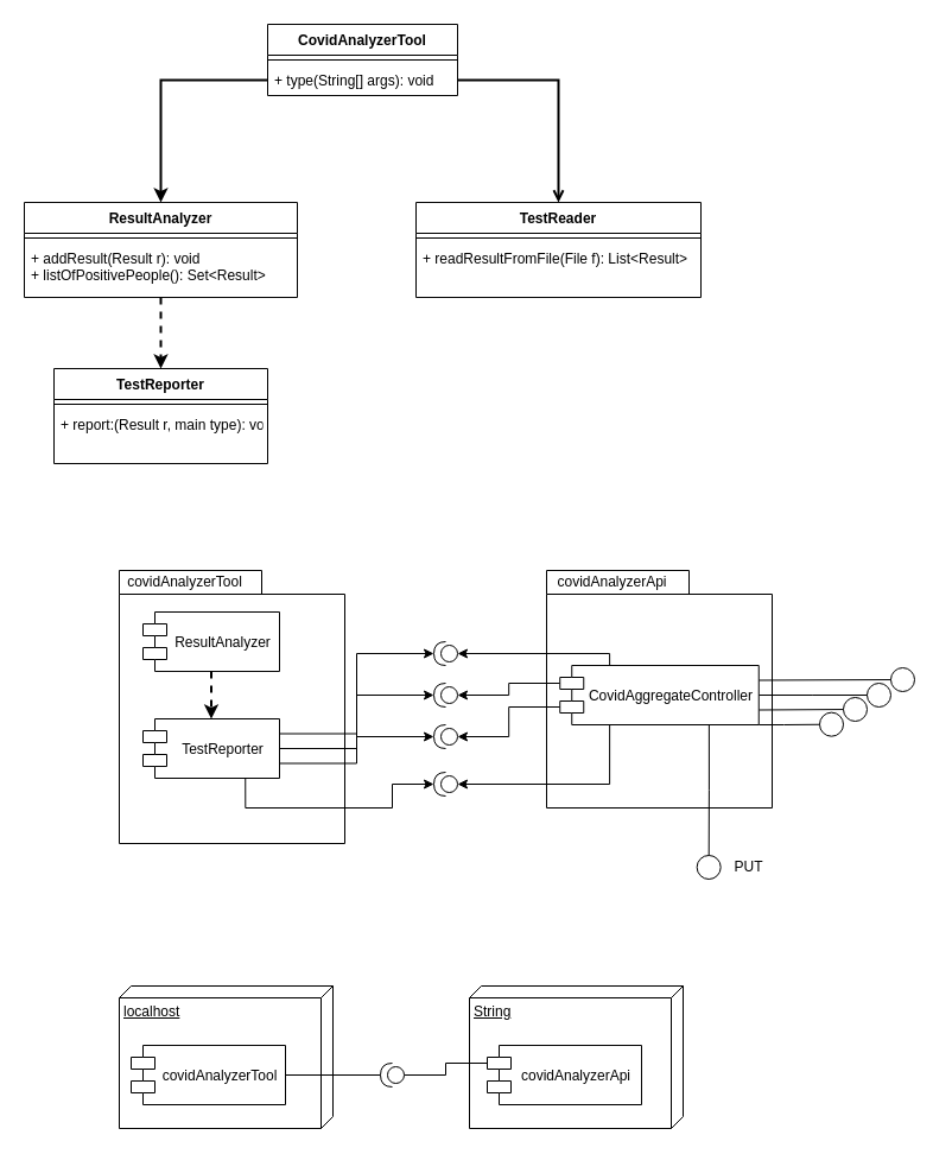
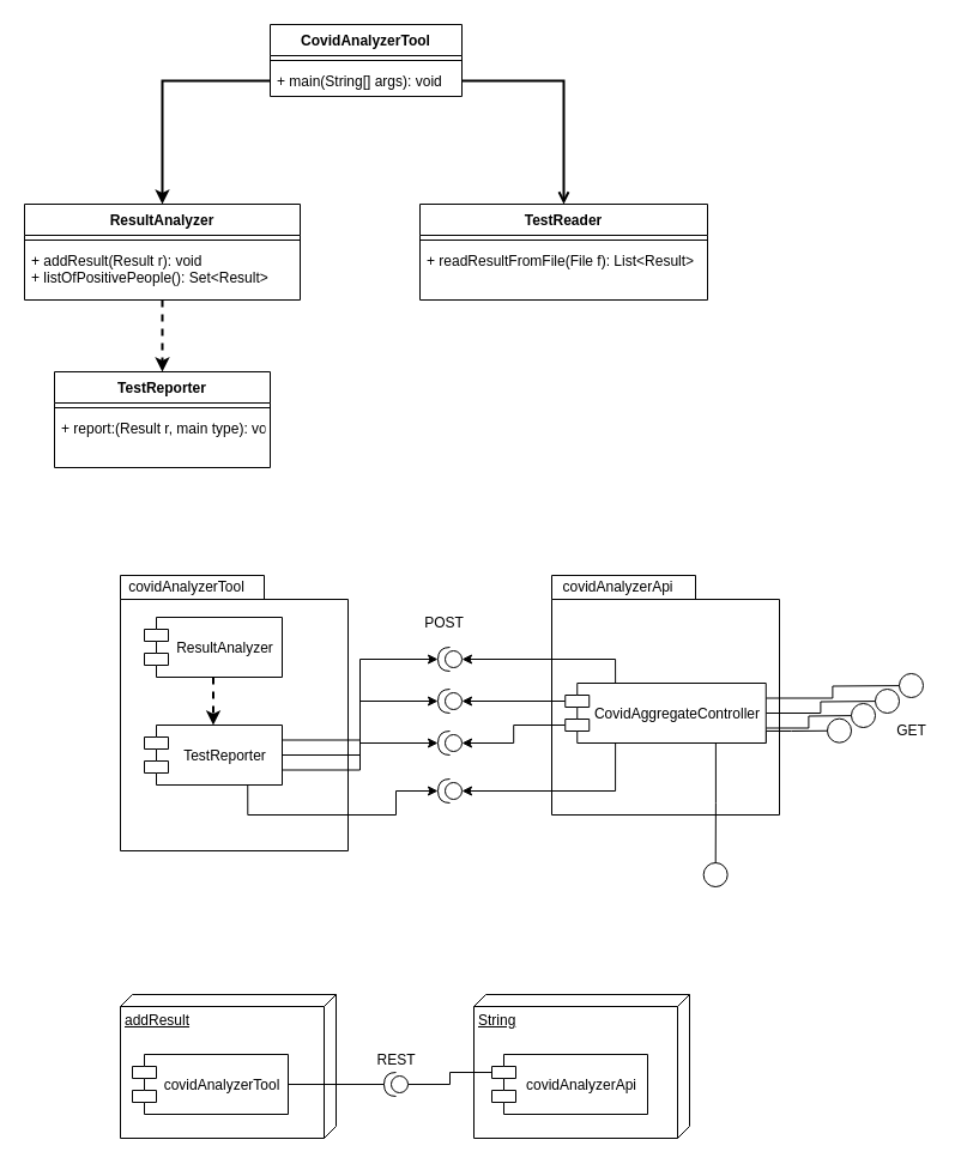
  <mxCell id="0" />
  <mxCell id="1" parent="0" />
  <mxCell id="2" style="edgeStyle=orthogonalEdgeStyle;rounded=0;orthogonalLoop=1;jettySize=auto;html=1;entryX=0.5;entryY=0;entryDx=0;entryDy=0;exitX=0;exitY=0.5;exitDx=0;exitDy=0;strokeWidth=2;" edge="1" parent="1" source="5" target="7"><mxGeometry relative="1" as="geometry" /></mxCell>
  <mxCell id="3" value="CovidAnalyzerTool" style="swimlane;fontStyle=1;align=center;verticalAlign=top;childLayout=stackLayout;horizontal=1;startSize=26;horizontalStack=0;resizeParent=1;resizeParentMax=0;resizeLast=0;collapsible=1;marginBottom=0;" vertex="1" parent="1"><mxGeometry x="225" y="20" width="160" height="60" as="geometry" /></mxCell>
  <mxCell id="4" value="" style="line;strokeWidth=1;fillColor=none;align=left;verticalAlign=middle;spacingTop=-1;spacingLeft=3;spacingRight=3;rotatable=0;labelPosition=right;points=[];portConstraint=eastwest;" vertex="1" parent="3"><mxGeometry y="26" width="160" height="8" as="geometry" /></mxCell>
- <mxCell id="5" value="+ type(String[] args): void" style="text;strokeColor=none;fillColor=none;align=left;verticalAlign=top;spacingLeft=4;spacingRight=4;overflow=hidden;rotatable=0;points=[[0,0.5],[1,0.5]];portConstraint=eastwest;" vertex="1" parent="3"><mxGeometry y="34" width="160" height="26" as="geometry" /></mxCell>
+ <mxCell id="5" value="+ main(String[] args): void" style="text;strokeColor=none;fillColor=none;align=left;verticalAlign=top;spacingLeft=4;spacingRight=4;overflow=hidden;rotatable=0;points=[[0,0.5],[1,0.5]];portConstraint=eastwest;" vertex="1" parent="3"><mxGeometry y="34" width="160" height="26" as="geometry" /></mxCell>
  <mxCell id="6" style="edgeStyle=orthogonalEdgeStyle;rounded=0;orthogonalLoop=1;jettySize=auto;html=1;entryX=0.5;entryY=0;entryDx=0;entryDy=0;dashed=1;strokeWidth=2;" edge="1" parent="1" source="7" target="10"><mxGeometry relative="1" as="geometry" /></mxCell>
  <mxCell id="7" value="ResultAnalyzer" style="swimlane;fontStyle=1;align=center;verticalAlign=top;childLayout=stackLayout;horizontal=1;startSize=26;horizontalStack=0;resizeParent=1;resizeParentMax=0;resizeLast=0;collapsible=1;marginBottom=0;" vertex="1" parent="1"><mxGeometry x="20" y="170" width="230" height="80" as="geometry" /></mxCell>
  <mxCell id="8" value="" style="line;strokeWidth=1;fillColor=none;align=left;verticalAlign=middle;spacingTop=-1;spacingLeft=3;spacingRight=3;rotatable=0;labelPosition=right;points=[];portConstraint=eastwest;" vertex="1" parent="7"><mxGeometry y="26" width="230" height="8" as="geometry" /></mxCell>
  <mxCell id="9" value="+ addResult(Result r): void&#10;+ listOfPositivePeople(): Set&lt;Result&gt;" style="text;strokeColor=none;fillColor=none;align=left;verticalAlign=top;spacingLeft=4;spacingRight=4;overflow=hidden;rotatable=0;points=[[0,0.5],[1,0.5]];portConstraint=eastwest;" vertex="1" parent="7"><mxGeometry y="34" width="230" height="46" as="geometry" /></mxCell>
  <mxCell id="10" value="TestReporter" style="swimlane;fontStyle=1;align=center;verticalAlign=top;childLayout=stackLayout;horizontal=1;startSize=26;horizontalStack=0;resizeParent=1;resizeParentMax=0;resizeLast=0;collapsible=1;marginBottom=0;" vertex="1" parent="1"><mxGeometry x="45" y="310" width="180" height="80" as="geometry" /></mxCell>
  <mxCell id="11" value="" style="line;strokeWidth=1;fillColor=none;align=left;verticalAlign=middle;spacingTop=-1;spacingLeft=3;spacingRight=3;rotatable=0;labelPosition=right;points=[];portConstraint=eastwest;" vertex="1" parent="10"><mxGeometry y="26" width="180" height="8" as="geometry" /></mxCell>
  <mxCell id="12" value="+ report:(Result r, main type): void" style="text;strokeColor=none;fillColor=none;align=left;verticalAlign=top;spacingLeft=4;spacingRight=4;overflow=hidden;rotatable=0;points=[[0,0.5],[1,0.5]];portConstraint=eastwest;" vertex="1" parent="10"><mxGeometry y="34" width="180" height="46" as="geometry" /></mxCell>
  <mxCell id="13" value="TestReader" style="swimlane;fontStyle=1;align=center;verticalAlign=top;childLayout=stackLayout;horizontal=1;startSize=26;horizontalStack=0;resizeParent=1;resizeParentMax=0;resizeLast=0;collapsible=1;marginBottom=0;" vertex="1" parent="1"><mxGeometry x="350" y="170" width="240" height="80" as="geometry" /></mxCell>
  <mxCell id="14" value="" style="line;strokeWidth=1;fillColor=none;align=left;verticalAlign=middle;spacingTop=-1;spacingLeft=3;spacingRight=3;rotatable=0;labelPosition=right;points=[];portConstraint=eastwest;" vertex="1" parent="13"><mxGeometry y="26" width="240" height="8" as="geometry" /></mxCell>
  <mxCell id="15" value="+ readResultFromFile(File f): List&lt;Result&gt; " style="text;strokeColor=none;fillColor=none;align=left;verticalAlign=top;spacingLeft=4;spacingRight=4;overflow=hidden;rotatable=0;points=[[0,0.5],[1,0.5]];portConstraint=eastwest;" vertex="1" parent="13"><mxGeometry y="34" width="240" height="46" as="geometry" /></mxCell>
  <mxCell id="16" style="edgeStyle=orthogonalEdgeStyle;rounded=0;orthogonalLoop=1;jettySize=auto;html=1;exitX=1;exitY=0.5;exitDx=0;exitDy=0;entryX=0.5;entryY=0;entryDx=0;entryDy=0;strokeWidth=2;endArrow=open;" edge="1" parent="1" source="5" target="13"><mxGeometry relative="1" as="geometry" /></mxCell>
  <mxCell id="17" value="" style="shape=folder;fontStyle=1;spacingTop=10;tabWidth=120;tabHeight=20;tabPosition=left;html=1;" vertex="1" parent="1"><mxGeometry x="100" y="480" width="190" height="230" as="geometry" /></mxCell>
  <mxCell id="18" value="covidAnalyzerTool" style="text;html=1;align=center;verticalAlign=middle;resizable=0;points=[];autosize=1;" vertex="1" parent="1"><mxGeometry x="100" y="480" width="110" height="20" as="geometry" /></mxCell>
  <mxCell id="19" style="edgeStyle=orthogonalEdgeStyle;rounded=0;orthogonalLoop=1;jettySize=auto;html=1;dashed=1;strokeWidth=2;" edge="1" parent="1" source="20" target="25"><mxGeometry relative="1" as="geometry" /></mxCell>
  <mxCell id="20" value="ResultAnalyzer" style="shape=module;align=left;spacingLeft=20;align=center;verticalAlign=middle;" vertex="1" parent="1"><mxGeometry x="120" y="515" width="115" height="50" as="geometry" /></mxCell>
  <mxCell id="21" style="edgeStyle=orthogonalEdgeStyle;rounded=0;orthogonalLoop=1;jettySize=auto;html=1;exitX=1;exitY=0.25;exitDx=0;exitDy=0;entryX=1;entryY=0.5;entryDx=0;entryDy=0;entryPerimeter=0;strokeWidth=1;" edge="1" parent="1" source="25" target="38"><mxGeometry relative="1" as="geometry" /></mxCell>
  <mxCell id="22" style="edgeStyle=orthogonalEdgeStyle;rounded=0;orthogonalLoop=1;jettySize=auto;html=1;exitX=0.75;exitY=1;exitDx=0;exitDy=0;entryX=1;entryY=0.5;entryDx=0;entryDy=0;entryPerimeter=0;strokeWidth=1;" edge="1" parent="1" source="25" target="41"><mxGeometry relative="1" as="geometry"><Array as="points"><mxPoint x="206" y="680" /><mxPoint x="330" y="680" /><mxPoint x="330" y="660" /></Array></mxGeometry></mxCell>
  <mxCell id="23" style="edgeStyle=orthogonalEdgeStyle;rounded=0;orthogonalLoop=1;jettySize=auto;html=1;exitX=1;exitY=0.5;exitDx=0;exitDy=0;entryX=1;entryY=0.5;entryDx=0;entryDy=0;entryPerimeter=0;strokeWidth=1;" edge="1" parent="1" source="25" target="39"><mxGeometry relative="1" as="geometry" /></mxCell>
  <mxCell id="24" style="edgeStyle=orthogonalEdgeStyle;rounded=0;orthogonalLoop=1;jettySize=auto;html=1;exitX=1;exitY=0.75;exitDx=0;exitDy=0;entryX=1;entryY=0.5;entryDx=0;entryDy=0;entryPerimeter=0;strokeWidth=1;" edge="1" parent="1" source="25" target="40"><mxGeometry relative="1" as="geometry" /></mxCell>
  <mxCell id="25" value="TestReporter" style="shape=module;align=left;spacingLeft=20;align=center;verticalAlign=middle;" vertex="1" parent="1"><mxGeometry x="120" y="605" width="115" height="50" as="geometry" /></mxCell>
  <mxCell id="26" value="" style="shape=folder;fontStyle=1;spacingTop=10;tabWidth=120;tabHeight=20;tabPosition=left;html=1;" vertex="1" parent="1"><mxGeometry x="460" y="480" width="190" height="200" as="geometry" /></mxCell>
  <mxCell id="27" value="covidAnalyzerApi" style="text;html=1;align=center;verticalAlign=middle;resizable=0;points=[];autosize=1;" vertex="1" parent="1"><mxGeometry x="460" y="480" width="110" height="20" as="geometry" /></mxCell>
  <mxCell id="28" style="edgeStyle=orthogonalEdgeStyle;rounded=0;orthogonalLoop=1;jettySize=auto;html=1;exitX=0.25;exitY=0;exitDx=0;exitDy=0;entryX=0;entryY=0.5;entryDx=0;entryDy=0;entryPerimeter=0;strokeWidth=1;" edge="1" parent="1" source="37" target="38"><mxGeometry relative="1" as="geometry"><Array as="points"><mxPoint x="513" y="550" /></Array></mxGeometry></mxCell>
  <mxCell id="29" style="edgeStyle=orthogonalEdgeStyle;rounded=0;orthogonalLoop=1;jettySize=auto;html=1;exitX=0.25;exitY=1;exitDx=0;exitDy=0;entryX=0;entryY=0.5;entryDx=0;entryDy=0;entryPerimeter=0;strokeWidth=1;" edge="1" parent="1" source="37" target="41"><mxGeometry relative="1" as="geometry" /></mxCell>
  <mxCell id="30" style="edgeStyle=orthogonalEdgeStyle;rounded=0;orthogonalLoop=1;jettySize=auto;html=1;exitX=0;exitY=0;exitDx=0;exitDy=35;exitPerimeter=0;entryX=0;entryY=0.5;entryDx=0;entryDy=0;entryPerimeter=0;strokeWidth=1;" edge="1" parent="1" source="37" target="40"><mxGeometry relative="1" as="geometry" /></mxCell>
  <mxCell id="31" style="edgeStyle=orthogonalEdgeStyle;rounded=0;orthogonalLoop=1;jettySize=auto;html=1;exitX=0;exitY=0;exitDx=0;exitDy=15;exitPerimeter=0;entryX=0;entryY=0.5;entryDx=0;entryDy=0;entryPerimeter=0;strokeWidth=1;" edge="1" parent="1" source="37" target="39"><mxGeometry relative="1" as="geometry" /></mxCell>
  <mxCell id="32" style="edgeStyle=orthogonalEdgeStyle;rounded=0;orthogonalLoop=1;jettySize=auto;html=1;exitX=0.75;exitY=1;exitDx=0;exitDy=0;endArrow=oval;endFill=0;endSize=20;strokeWidth=1;" edge="1" parent="1" source="37"><mxGeometry relative="1" as="geometry"><mxPoint x="596.667" y="730" as="targetPoint" /></mxGeometry></mxCell>
  <mxCell id="33" style="edgeStyle=orthogonalEdgeStyle;rounded=0;orthogonalLoop=1;jettySize=auto;html=1;exitX=1;exitY=0.25;exitDx=0;exitDy=0;endArrow=oval;endFill=0;endSize=20;strokeWidth=1;" edge="1" parent="1" source="37"><mxGeometry relative="1" as="geometry"><mxPoint x="760" y="572" as="targetPoint" /></mxGeometry></mxCell>
  <mxCell id="34" style="edgeStyle=orthogonalEdgeStyle;rounded=0;orthogonalLoop=1;jettySize=auto;html=1;exitX=1;exitY=0.5;exitDx=0;exitDy=0;endArrow=oval;endFill=0;endSize=20;strokeWidth=1;" edge="1" parent="1" source="37"><mxGeometry relative="1" as="geometry"><mxPoint x="740" y="585" as="targetPoint" /></mxGeometry></mxCell>
  <mxCell id="35" style="edgeStyle=orthogonalEdgeStyle;rounded=0;orthogonalLoop=1;jettySize=auto;html=1;exitX=1;exitY=0.75;exitDx=0;exitDy=0;endArrow=oval;endFill=0;endSize=20;strokeWidth=1;" edge="1" parent="1" source="37"><mxGeometry relative="1" as="geometry"><mxPoint x="720" y="597" as="targetPoint" /></mxGeometry></mxCell>
  <mxCell id="36" style="edgeStyle=orthogonalEdgeStyle;rounded=0;orthogonalLoop=1;jettySize=auto;html=1;exitX=1;exitY=1;exitDx=0;exitDy=0;endArrow=oval;endFill=0;endSize=20;strokeWidth=1;" edge="1" parent="1" source="37"><mxGeometry relative="1" as="geometry"><mxPoint x="700" y="609.667" as="targetPoint" /><Array as="points"><mxPoint x="660" y="610" /><mxPoint x="660" y="610" /></Array></mxGeometry></mxCell>
- <mxCell id="37" value="CovidAggregateController" style="shape=module;align=left;spacingLeft=20;align=center;verticalAlign=middle;" vertex="1" parent="1"><mxGeometry x="471.25" y="560" width="167.5" height="50" as="geometry" /></mxCell>
+ <mxCell id="37" value="CovidAggregateController" style="shape=module;align=left;spacingLeft=20;align=center;verticalAlign=middle;" vertex="1" parent="1"><mxGeometry x="471.25" y="570" width="167.5" height="50" as="geometry" /></mxCell>
  <mxCell id="38" value="" style="shape=providedRequiredInterface;html=1;verticalLabelPosition=bottom;rotation=-180;" vertex="1" parent="1"><mxGeometry x="365" y="540" width="20" height="20" as="geometry" /></mxCell>
  <mxCell id="39" value="" style="shape=providedRequiredInterface;html=1;verticalLabelPosition=bottom;rotation=-180;" vertex="1" parent="1"><mxGeometry x="365" y="575" width="20" height="20" as="geometry" /></mxCell>
  <mxCell id="40" value="" style="shape=providedRequiredInterface;html=1;verticalLabelPosition=bottom;rotation=-180;" vertex="1" parent="1"><mxGeometry x="365" y="610" width="20" height="20" as="geometry" /></mxCell>
  <mxCell id="41" value="" style="shape=providedRequiredInterface;html=1;verticalLabelPosition=bottom;rotation=-180;" vertex="1" parent="1"><mxGeometry x="365" y="650" width="20" height="20" as="geometry" /></mxCell>
- <mxCell id="44" value="PUT" style="text;html=1;align=center;verticalAlign=middle;resizable=0;points=[];autosize=1;" vertex="1" parent="1"><mxGeometry x="610" y="720" width="40" height="20" as="geometry" /></mxCell>
- <mxCell id="45" value="localhost" style="verticalAlign=top;align=left;spacingTop=8;spacingLeft=2;spacingRight=12;shape=cube;size=10;direction=south;fontStyle=4;html=1;" vertex="1" parent="1"><mxGeometry x="100" y="830" width="180" height="120" as="geometry" /></mxCell>
+ <mxCell id="42" value="POST" style="text;html=1;align=center;verticalAlign=middle;resizable=0;points=[];autosize=1;" vertex="1" parent="1"><mxGeometry x="345" y="510" width="50" height="20" as="geometry" /></mxCell>
+ <mxCell id="43" value="GET" style="text;html=1;align=center;verticalAlign=middle;resizable=0;points=[];autosize=1;" vertex="1" parent="1"><mxGeometry x="740" y="600" width="40" height="20" as="geometry" /></mxCell>
+ <mxCell id="45" value="addResult" style="verticalAlign=top;align=left;spacingTop=8;spacingLeft=2;spacingRight=12;shape=cube;size=10;direction=south;fontStyle=4;html=1;" vertex="1" parent="1"><mxGeometry x="100" y="830" width="180" height="120" as="geometry" /></mxCell>
  <mxCell id="46" style="edgeStyle=orthogonalEdgeStyle;rounded=0;orthogonalLoop=1;jettySize=auto;html=1;exitX=1;exitY=0.5;exitDx=0;exitDy=0;endArrow=none;endFill=0;endSize=20;strokeWidth=1;entryX=1;entryY=0.5;entryDx=0;entryDy=0;entryPerimeter=0;" edge="1" parent="1" source="47" target="51"><mxGeometry relative="1" as="geometry"><mxPoint x="300" y="904.667" as="targetPoint" /></mxGeometry></mxCell>
  <mxCell id="47" value="covidAnalyzerTool" style="shape=module;align=left;spacingLeft=20;align=center;verticalAlign=middle;" vertex="1" parent="1"><mxGeometry x="110" y="880" width="130" height="50" as="geometry" /></mxCell>
  <mxCell id="48" value="String" style="verticalAlign=top;align=left;spacingTop=8;spacingLeft=2;spacingRight=12;shape=cube;size=10;direction=south;fontStyle=4;html=1;" vertex="1" parent="1"><mxGeometry x="395" y="830" width="180" height="120" as="geometry" /></mxCell>
  <mxCell id="49" value="covidAnalyzerApi" style="shape=module;align=left;spacingLeft=20;align=center;verticalAlign=middle;" vertex="1" parent="1"><mxGeometry x="410" y="880" width="130" height="50" as="geometry" /></mxCell>
  <mxCell id="50" style="edgeStyle=orthogonalEdgeStyle;rounded=0;orthogonalLoop=1;jettySize=auto;html=1;exitX=0;exitY=0.5;exitDx=0;exitDy=0;exitPerimeter=0;entryX=0;entryY=0;entryDx=0;entryDy=15;entryPerimeter=0;endArrow=none;endFill=0;endSize=20;strokeWidth=1;" edge="1" parent="1" source="51" target="49"><mxGeometry relative="1" as="geometry" /></mxCell>
  <mxCell id="51" value="" style="shape=providedRequiredInterface;html=1;verticalLabelPosition=bottom;rotation=-180;" vertex="1" parent="1"><mxGeometry x="320" y="895" width="20" height="20" as="geometry" /></mxCell>
+ <mxCell id="52" value="REST" style="text;html=1;align=center;verticalAlign=middle;resizable=0;points=[];autosize=1;" vertex="1" parent="1"><mxGeometry x="305" y="875" width="50" height="20" as="geometry" /></mxCell>
